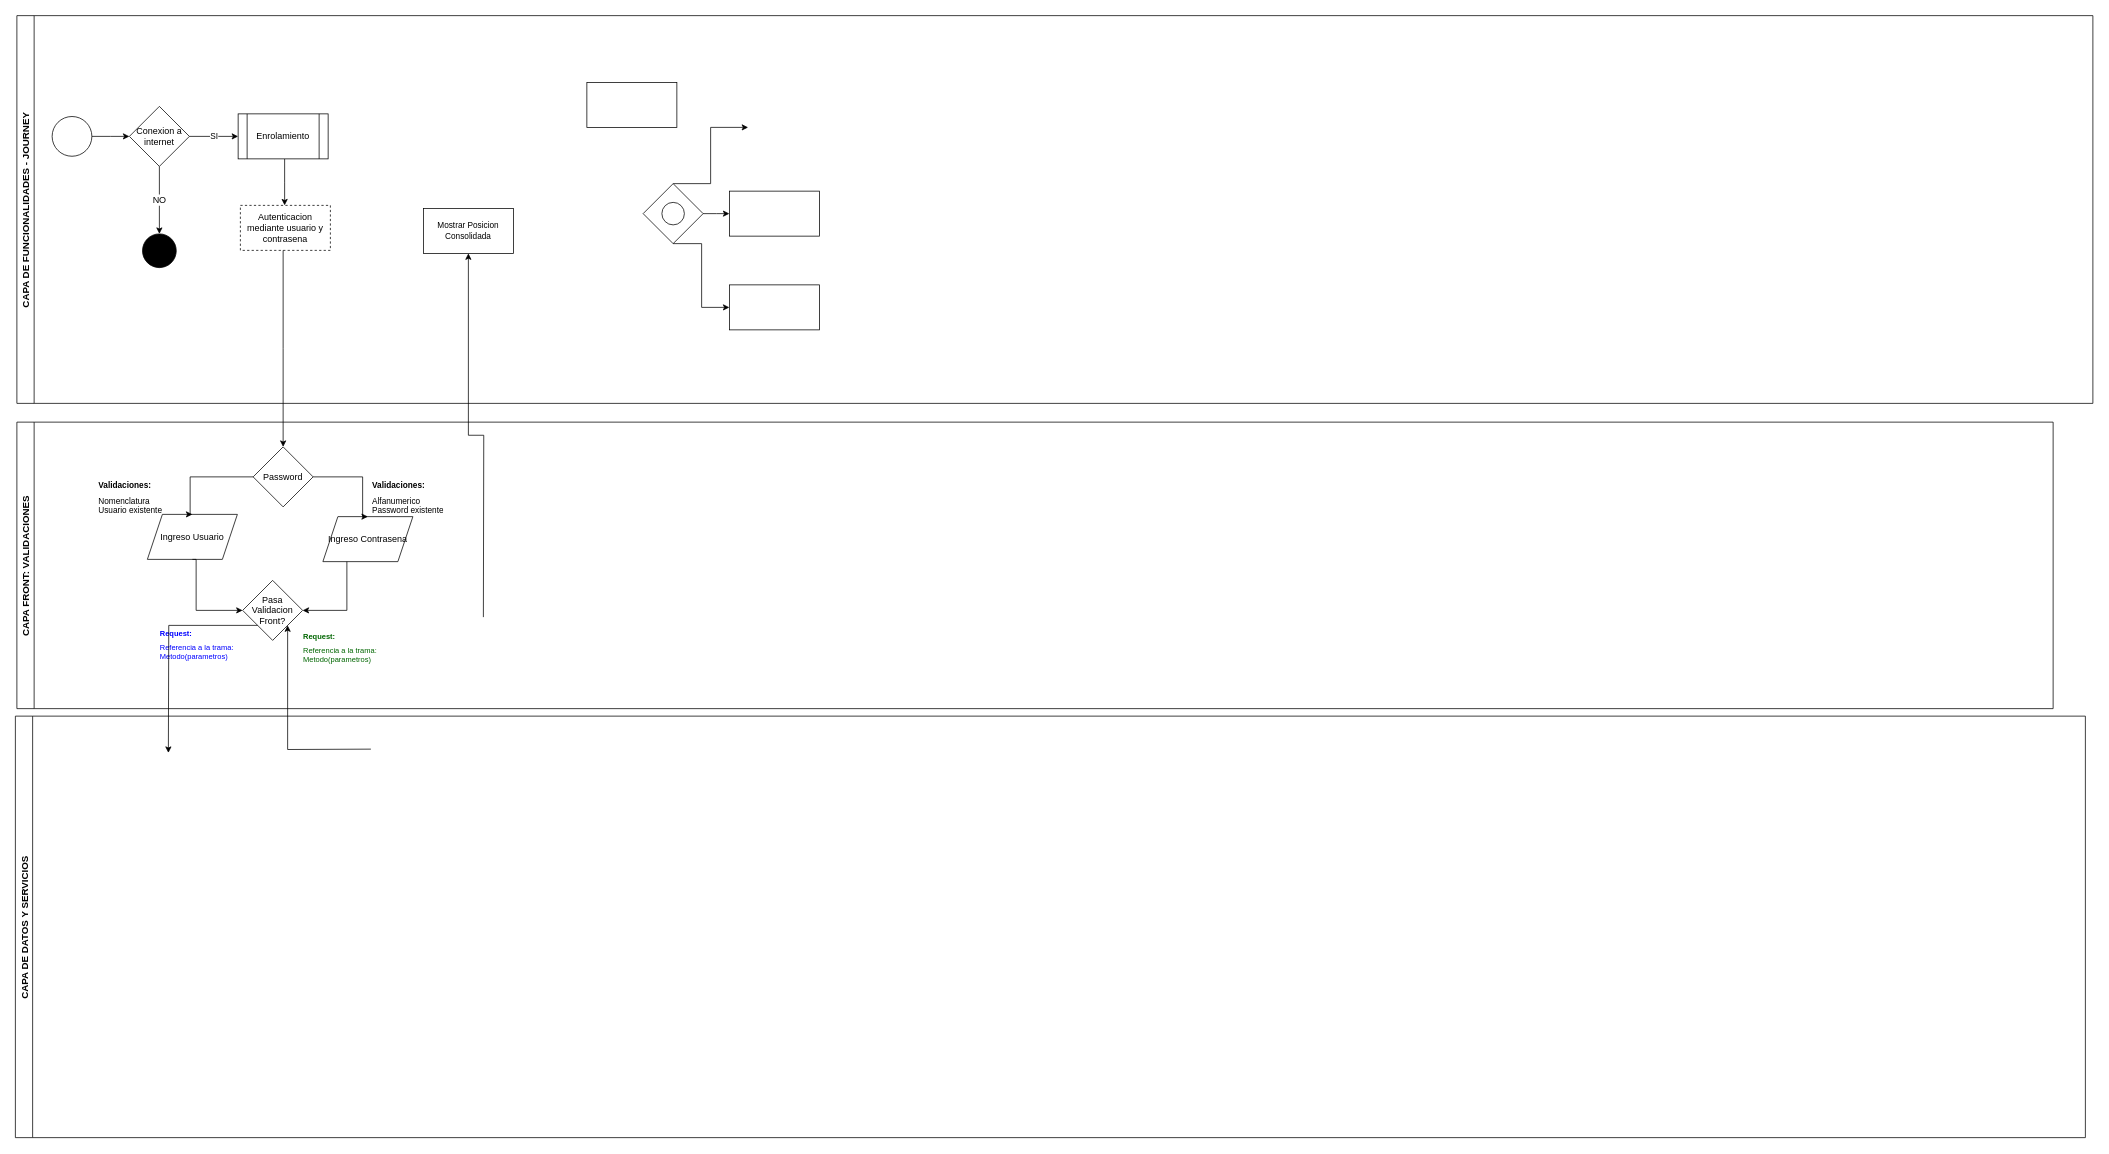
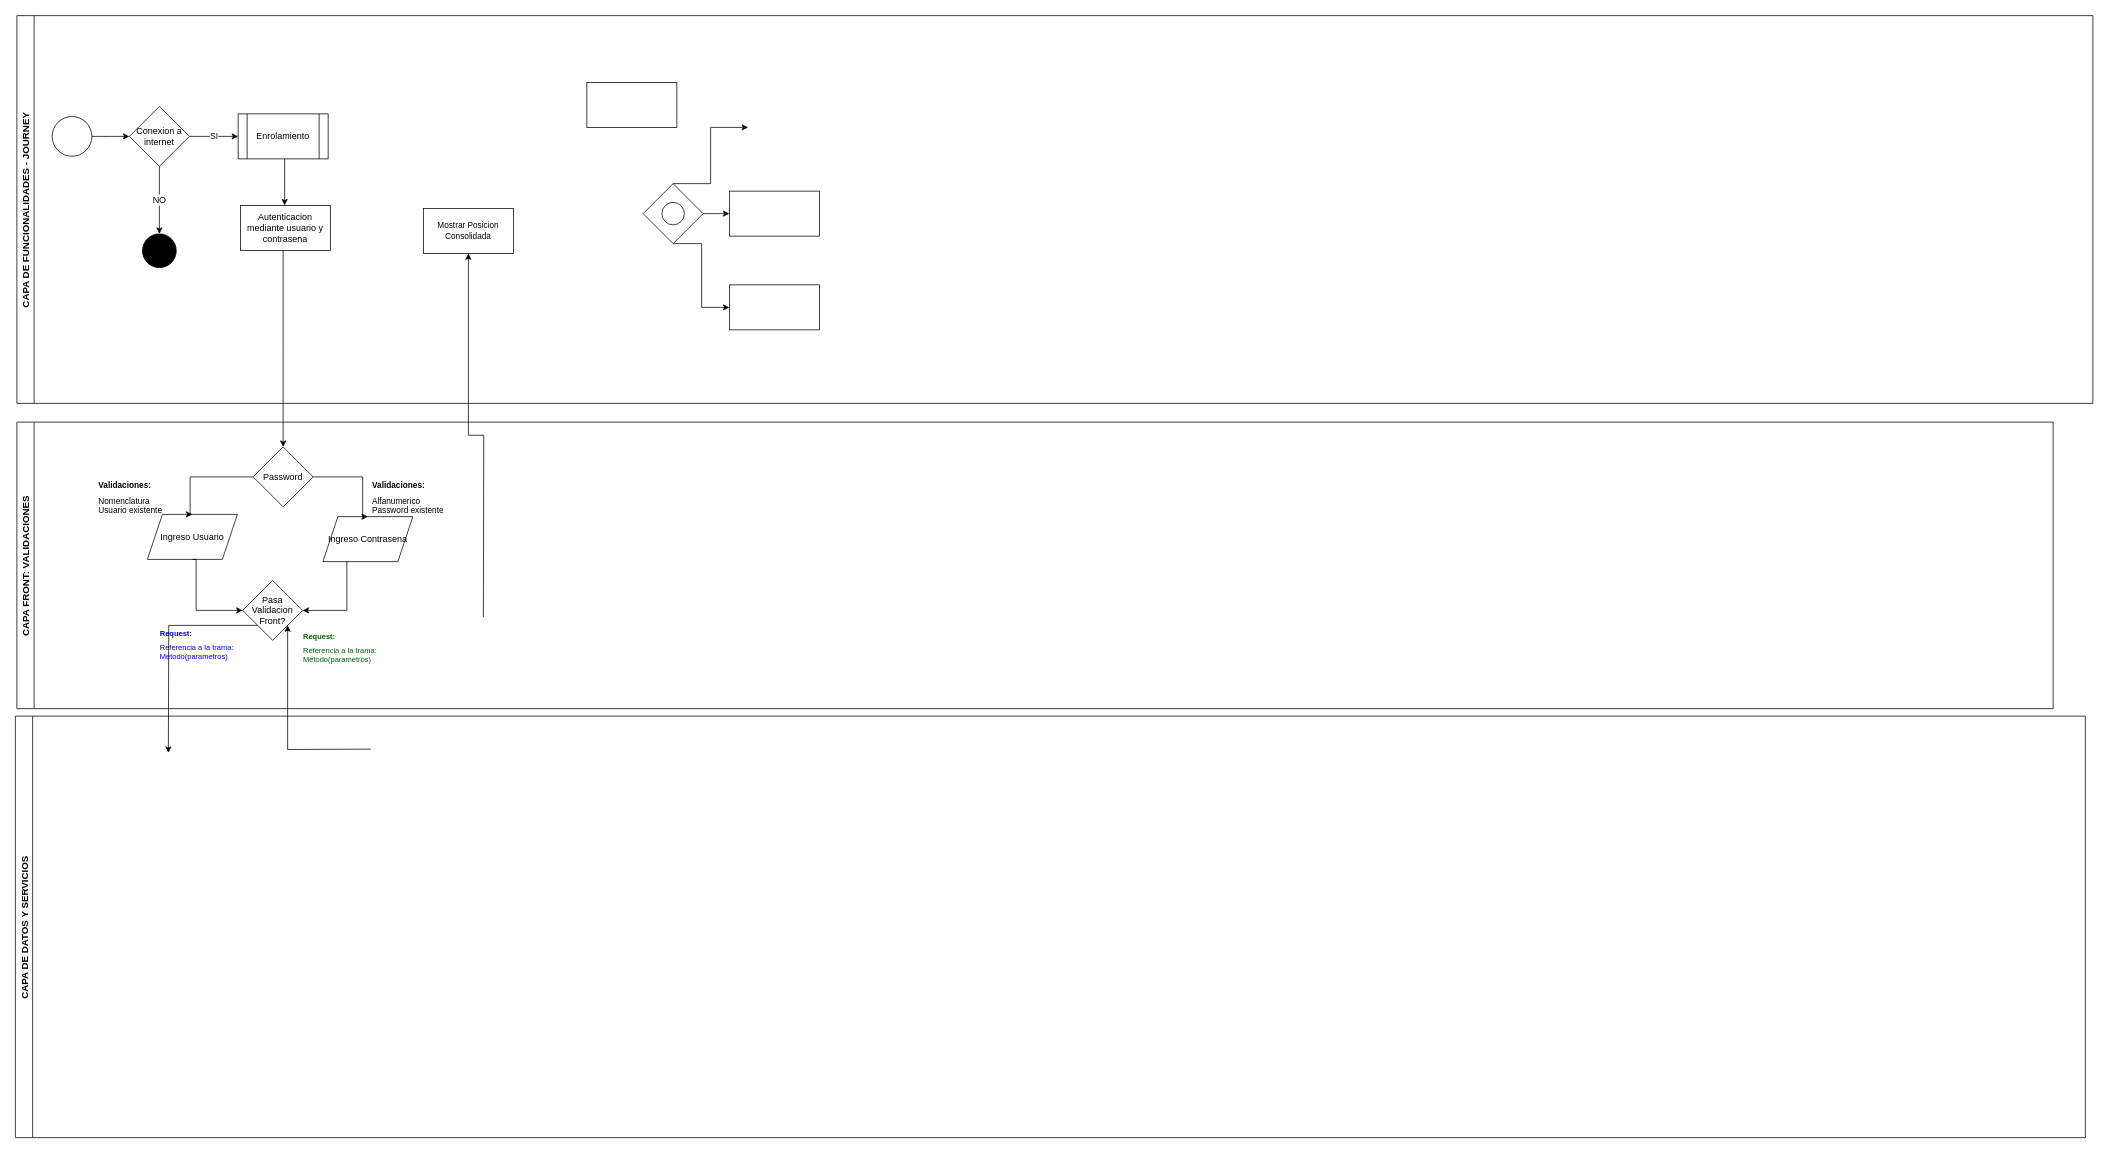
  <mxCell id="0" />
  <mxCell id="1" parent="0" />
  <mxCell id="2" value="CAPA DE FUNCIONALIDADES - JOURNEY" style="swimlane;horizontal=0;fontSize=13;fontColor=#000000;fillColor=none;gradientColor=default;" vertex="1" parent="1"><mxGeometry x="22" y="20" width="2768" height="517" as="geometry" /></mxCell>
  <mxCell id="3" value="SI" style="edgeStyle=orthogonalEdgeStyle;rounded=0;orthogonalLoop=1;jettySize=auto;html=1;entryX=0;entryY=0.5;entryDx=0;entryDy=0;" parent="2" source="18" target="15" edge="1"><mxGeometry relative="1" as="geometry"><mxPoint x="1256" y="212" as="targetPoint" /><mxPoint x="321" y="164.5" as="sourcePoint" /></mxGeometry></mxCell>
  <mxCell id="4" value="" style="edgeStyle=elbowEdgeStyle;rounded=0;orthogonalLoop=1;jettySize=auto;html=1;fontSize=12;fontColor=#006600;exitX=0.5;exitY=0;exitDx=0;exitDy=0;" edge="1" parent="2" source="10"><mxGeometry relative="1" as="geometry"><mxPoint x="975" y="149" as="targetPoint" /></mxGeometry></mxCell>
  <mxCell id="5" value="" style="whiteSpace=wrap;html=1;fontColor=#006600;" vertex="1" parent="2"><mxGeometry x="950" y="234" width="120" height="60" as="geometry" /></mxCell>
  <mxCell id="6" value="" style="rounded=0;whiteSpace=wrap;html=1;fontSize=12;fontColor=#006600;" vertex="1" parent="2"><mxGeometry x="760" y="89" width="120" height="60" as="geometry" /></mxCell>
- <mxCell id="7" value="Autenticacion mediante usuario y contrasena" style="rounded=0;whiteSpace=wrap;html=1;fontSize=12;fontColor=#000000;dashed=1;" vertex="1" parent="2"><mxGeometry x="298" y="253" width="120" height="60" as="geometry" /></mxCell>
+ <mxCell id="7" value="Autenticacion mediante usuario y contrasena" style="rounded=0;whiteSpace=wrap;html=1;fontSize=12;fontColor=#000000;" vertex="1" parent="2"><mxGeometry x="298" y="253" width="120" height="60" as="geometry" /></mxCell>
  <mxCell id="8" value="" style="whiteSpace=wrap;html=1;fontColor=#006600;" vertex="1" parent="2"><mxGeometry x="950" y="359" width="120" height="60" as="geometry" /></mxCell>
  <mxCell id="9" value="" style="group" vertex="1" connectable="0" parent="2"><mxGeometry x="835" y="224" width="80" height="80" as="geometry" /></mxCell>
  <mxCell id="10" value="" style="rhombus;whiteSpace=wrap;html=1;fontSize=12;fontColor=#006600;" vertex="1" parent="9"><mxGeometry width="80" height="80" as="geometry" /></mxCell>
  <mxCell id="11" value="" style="ellipse;whiteSpace=wrap;html=1;aspect=fixed;fontSize=12;fontColor=#006600;" vertex="1" parent="9"><mxGeometry x="25" y="25" width="30" height="30" as="geometry" /></mxCell>
  <mxCell id="12" value="" style="edgeStyle=elbowEdgeStyle;rounded=0;orthogonalLoop=1;jettySize=auto;html=1;fontSize=12;fontColor=#006600;" edge="1" parent="2" source="10" target="5"><mxGeometry relative="1" as="geometry" /></mxCell>
  <mxCell id="13" value="" style="edgeStyle=elbowEdgeStyle;rounded=0;orthogonalLoop=1;jettySize=auto;html=1;fontSize=12;fontColor=#006600;exitX=0.5;exitY=1;exitDx=0;exitDy=0;" edge="1" parent="2" source="10" target="8"><mxGeometry relative="1" as="geometry" /></mxCell>
  <mxCell id="14" value="" style="edgeStyle=elbowEdgeStyle;rounded=0;orthogonalLoop=1;jettySize=auto;html=1;fontSize=12;fontColor=#006600;" edge="1" parent="2" source="15" target="7"><mxGeometry relative="1" as="geometry" /></mxCell>
  <mxCell id="15" value="Enrolamiento" style="shape=process;whiteSpace=wrap;html=1;backgroundOutline=1;fontSize=12;fontColor=#000000;" vertex="1" parent="2"><mxGeometry x="295" y="131" width="120" height="60" as="geometry" /></mxCell>
  <mxCell id="16" value="" style="edgeStyle=elbowEdgeStyle;rounded=0;orthogonalLoop=1;jettySize=auto;html=1;fontSize=12;fontColor=#000000;exitX=1;exitY=0.5;exitDx=0;exitDy=0;" edge="1" parent="2" source="20" target="18"><mxGeometry relative="1" as="geometry"><mxPoint x="95" y="161" as="sourcePoint" /></mxGeometry></mxCell>
  <mxCell id="17" value="NO" style="edgeStyle=elbowEdgeStyle;rounded=0;orthogonalLoop=1;jettySize=auto;html=1;fontSize=12;fontColor=#000000;" edge="1" parent="2" source="18" target="19"><mxGeometry relative="1" as="geometry" /></mxCell>
  <mxCell id="18" value="Conexion a internet" style="rhombus;whiteSpace=wrap;html=1;fontSize=12;fontColor=#000000;fillColor=none;gradientColor=default;" vertex="1" parent="2"><mxGeometry x="150" y="121" width="80" height="80" as="geometry" /></mxCell>
  <mxCell id="19" value="FIN" style="ellipse;whiteSpace=wrap;html=1;aspect=fixed;fontSize=12;fontColor=#000000;fillColor=#000000;gradientColor=#000000;" vertex="1" parent="2"><mxGeometry x="167.5" y="291" width="45" height="45" as="geometry" /></mxCell>
  <mxCell id="20" value="" style="ellipse;whiteSpace=wrap;html=1;aspect=fixed;fontSize=12;fontColor=#000000;fillColor=none;gradientColor=default;" vertex="1" parent="2"><mxGeometry x="47" y="134.5" width="53" height="53" as="geometry" /></mxCell>
  <mxCell id="21" value="Mostrar Posicion Consolidada" style="rounded=0;whiteSpace=wrap;html=1;fontSize=11;fontColor=#000000;fillColor=none;gradientColor=#000000;" vertex="1" parent="2"><mxGeometry x="542" y="257" width="120" height="60" as="geometry" /></mxCell>
  <mxCell id="22" value="CAPA DE DATOS Y SERVICIOS" style="swimlane;horizontal=0;fontSize=13;fontColor=#000000;fillColor=none;gradientColor=default;" vertex="1" parent="1"><mxGeometry x="20" y="954" width="2760" height="562" as="geometry" /></mxCell>
  <mxCell id="23" value="&lt;h1 style=&quot;font-size: 12px;&quot;&gt;&lt;br&gt;&lt;/h1&gt;" style="text;html=1;strokeColor=none;fillColor=none;spacing=5;spacingTop=-20;whiteSpace=wrap;overflow=hidden;rounded=0;fontSize=12;fontColor=#0000FF;" vertex="1" parent="22"><mxGeometry x="129" y="384" width="135" height="80" as="geometry" /></mxCell>
  <mxCell id="24" value="CAPA FRONT: VALIDACIONES" style="swimlane;horizontal=0;fontSize=13;fontColor=#000000;fillColor=none;gradientColor=#000000;" vertex="1" parent="1"><mxGeometry x="22" y="562" width="2715" height="382" as="geometry" /></mxCell>
  <mxCell id="25" value="&lt;h1 style=&quot;font-size: 11px;&quot;&gt;Validaciones:&lt;/h1&gt;&lt;div style=&quot;font-size: 11px;&quot;&gt;Nomenclatura&lt;/div&gt;&lt;div style=&quot;font-size: 11px;&quot;&gt;Usuario existente&lt;/div&gt;&lt;div style=&quot;font-size: 11px;&quot;&gt;&lt;br style=&quot;font-size: 11px;&quot;&gt;&lt;/div&gt;" style="text;html=1;strokeColor=none;fillColor=none;spacing=5;spacingTop=-20;whiteSpace=wrap;overflow=hidden;rounded=0;fontSize=11;fontColor=#000000;" vertex="1" parent="24"><mxGeometry x="104" y="81" width="125" height="68" as="geometry" /></mxCell>
  <mxCell id="26" value="Ingreso Usuario" style="shape=parallelogram;perimeter=parallelogramPerimeter;whiteSpace=wrap;html=1;fixedSize=1;fontSize=12;fontColor=#000000;fillColor=none;gradientColor=#000000;" vertex="1" parent="24"><mxGeometry x="174" y="123" width="120" height="60" as="geometry" /></mxCell>
  <mxCell id="27" value="" style="edgeStyle=elbowEdgeStyle;rounded=0;orthogonalLoop=1;jettySize=auto;html=1;fontSize=12;fontColor=#000000;entryX=0.5;entryY=0;entryDx=0;entryDy=0;exitX=0;exitY=0.5;exitDx=0;exitDy=0;" edge="1" parent="24" source="28" target="26"><mxGeometry relative="1" as="geometry"><mxPoint x="195" y="73" as="targetPoint" /><Array as="points"><mxPoint x="231" y="87" /></Array></mxGeometry></mxCell>
  <mxCell id="28" value="Password" style="rhombus;whiteSpace=wrap;html=1;fontSize=12;fontColor=#000000;fillColor=none;gradientColor=#000000;" vertex="1" parent="24"><mxGeometry x="315" y="33" width="80" height="80" as="geometry" /></mxCell>
  <mxCell id="29" value="Ingreso Contrasena" style="shape=parallelogram;perimeter=parallelogramPerimeter;whiteSpace=wrap;html=1;fixedSize=1;fontSize=12;fontColor=#000000;fillColor=none;gradientColor=#000000;" vertex="1" parent="24"><mxGeometry x="408" y="126" width="120" height="60" as="geometry" /></mxCell>
  <mxCell id="30" value="" style="edgeStyle=elbowEdgeStyle;rounded=0;orthogonalLoop=1;jettySize=auto;html=1;fontSize=12;fontColor=#000000;entryX=0.5;entryY=0;entryDx=0;entryDy=0;exitX=1;exitY=0.5;exitDx=0;exitDy=0;" edge="1" parent="24" source="28" target="29"><mxGeometry relative="1" as="geometry"><Array as="points"><mxPoint x="461" y="100" /></Array></mxGeometry></mxCell>
  <mxCell id="31" value="Pasa Validacion Front?" style="rhombus;whiteSpace=wrap;html=1;fontSize=12;fontColor=#000000;fillColor=none;gradientColor=#000000;" vertex="1" parent="24"><mxGeometry x="301" y="211" width="80" height="80" as="geometry" /></mxCell>
  <mxCell id="32" value="" style="edgeStyle=elbowEdgeStyle;rounded=0;orthogonalLoop=1;jettySize=auto;html=1;fontSize=11;fontColor=#000000;exitX=0.5;exitY=1;exitDx=0;exitDy=0;entryX=0;entryY=0.5;entryDx=0;entryDy=0;" edge="1" parent="24" source="26" target="31"><mxGeometry relative="1" as="geometry"><mxPoint x="234" y="293" as="targetPoint" /><Array as="points"><mxPoint x="239" y="227" /></Array></mxGeometry></mxCell>
  <mxCell id="33" value="" style="edgeStyle=elbowEdgeStyle;rounded=0;orthogonalLoop=1;jettySize=auto;html=1;fontSize=11;fontColor=#000000;entryX=1;entryY=0.5;entryDx=0;entryDy=0;" edge="1" parent="24" source="29" target="31"><mxGeometry relative="1" as="geometry"><mxPoint x="468" y="296" as="targetPoint" /><Array as="points"><mxPoint x="440" y="232" /></Array></mxGeometry></mxCell>
  <mxCell id="34" value="&lt;h1 style=&quot;font-size: 11px;&quot;&gt;Validaciones:&lt;/h1&gt;&lt;div style=&quot;font-size: 11px;&quot;&gt;Alfanumerico&lt;/div&gt;&lt;div style=&quot;font-size: 11px;&quot;&gt;Password existente&lt;/div&gt;" style="text;html=1;strokeColor=none;fillColor=none;spacing=5;spacingTop=-20;whiteSpace=wrap;overflow=hidden;rounded=0;fontSize=11;fontColor=#000000;" vertex="1" parent="24"><mxGeometry x="469" y="81" width="125" height="68" as="geometry" /></mxCell>
  <mxCell id="35" value="&lt;h1 style=&quot;font-size: 10px;&quot;&gt;Request:&lt;/h1&gt;&lt;div style=&quot;font-size: 10px;&quot;&gt;Referencia a la trama:&lt;/div&gt;&lt;div style=&quot;font-size: 10px;&quot;&gt;Metodo(parametros)&lt;/div&gt;" style="text;html=1;strokeColor=none;fillColor=none;spacing=5;spacingTop=-20;whiteSpace=wrap;overflow=hidden;rounded=0;fontSize=10;fontColor=#0000FF;" vertex="1" parent="24"><mxGeometry x="186" y="280" width="135" height="80" as="geometry" /></mxCell>
  <mxCell id="36" value="&lt;h1 style=&quot;font-size: 10px;&quot;&gt;Request:&lt;/h1&gt;&lt;div style=&quot;font-size: 10px;&quot;&gt;Referencia a la trama:&lt;/div&gt;&lt;div style=&quot;font-size: 10px;&quot;&gt;Metodo(parametros)&lt;/div&gt;" style="text;html=1;strokeColor=none;fillColor=none;spacing=5;spacingTop=-20;whiteSpace=wrap;overflow=hidden;rounded=0;fontSize=10;fontColor=#006600;" vertex="1" parent="24"><mxGeometry x="377" y="284" width="135" height="80" as="geometry" /></mxCell>
  <mxCell id="37" value="" style="edgeStyle=elbowEdgeStyle;rounded=0;orthogonalLoop=1;jettySize=auto;html=1;fontSize=12;fontColor=#000000;" edge="1" parent="1" source="7" target="28"><mxGeometry relative="1" as="geometry" /></mxCell>
  <mxCell id="38" value="" style="edgeStyle=orthogonalEdgeStyle;rounded=0;orthogonalLoop=1;jettySize=auto;html=1;fontSize=11;fontColor=#000000;entryX=0;entryY=0;entryDx=0;entryDy=25;entryPerimeter=0;exitX=0;exitY=1;exitDx=0;exitDy=0;" edge="1" parent="1" source="31"><mxGeometry relative="1" as="geometry"><mxPoint x="224" y="1003" as="targetPoint" /></mxGeometry></mxCell>
  <mxCell id="39" value="" style="edgeStyle=orthogonalEdgeStyle;rounded=0;orthogonalLoop=1;jettySize=auto;html=1;fontSize=11;fontColor=#000000;entryX=1;entryY=1;entryDx=0;entryDy=0;exitX=0;exitY=0;exitDx=270;exitDy=20;exitPerimeter=0;" edge="1" parent="1" target="31"><mxGeometry relative="1" as="geometry"><mxPoint x="494" y="998" as="sourcePoint" /><mxPoint x="407" y="906.5" as="targetPoint" /></mxGeometry></mxCell>
  <mxCell id="40" value="" style="edgeStyle=orthogonalEdgeStyle;rounded=0;orthogonalLoop=1;jettySize=auto;html=1;fontSize=11;fontColor=#000000;entryX=0.5;entryY=1;entryDx=0;entryDy=0;" edge="1" parent="1" target="21"><mxGeometry relative="1" as="geometry"><mxPoint x="644" y="822" as="sourcePoint" /><mxPoint x="567" y="810" as="targetPoint" /></mxGeometry></mxCell>
